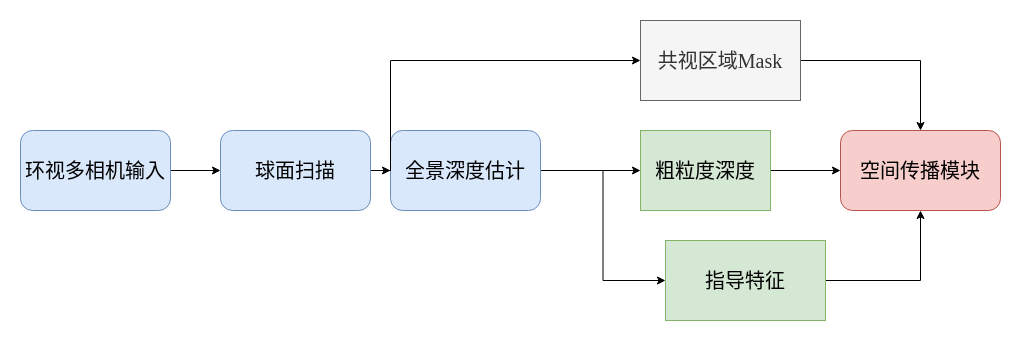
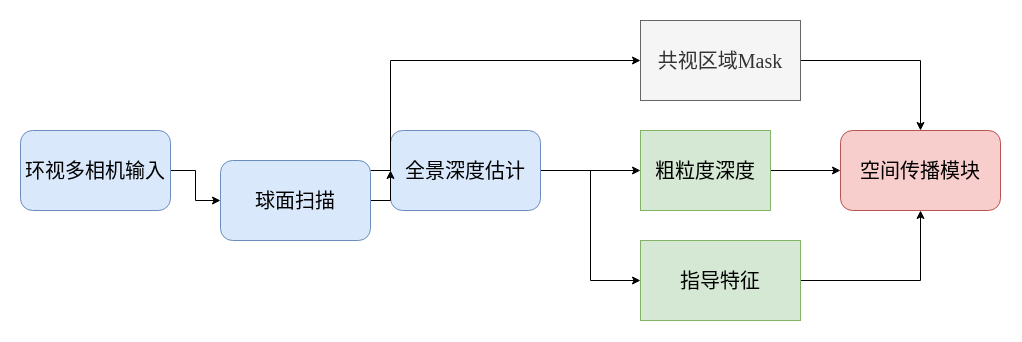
  <mxCell id="0" />
  <mxCell id="1" parent="0" />
  <mxCell id="2" style="edgeStyle=orthogonalEdgeStyle;rounded=0;orthogonalLoop=1;jettySize=auto;html=1;exitX=1;exitY=0.5;exitDx=0;exitDy=0;entryX=0;entryY=0.5;entryDx=0;entryDy=0;" edge="1" parent="1" source="3" target="16"><mxGeometry relative="1" as="geometry" /></mxCell>
  <mxCell id="3" value="环视多相机输入" style="rounded=1;whiteSpace=wrap;html=1;fillColor=#dae8fc;strokeColor=#6c8ebf;fontFamily=Times New Roman;fontSize=20;" vertex="1" parent="1"><mxGeometry x="20" y="130" width="150" height="80" as="geometry" /></mxCell>
  <mxCell id="4" style="edgeStyle=orthogonalEdgeStyle;rounded=0;orthogonalLoop=1;jettySize=auto;html=1;entryX=0;entryY=0.5;entryDx=0;entryDy=0;" edge="1" parent="1" source="6" target="10"><mxGeometry relative="1" as="geometry"><mxPoint x="650" y="170" as="targetPoint" /></mxGeometry></mxCell>
  <mxCell id="5" style="edgeStyle=orthogonalEdgeStyle;rounded=0;orthogonalLoop=1;jettySize=auto;html=1;exitX=1;exitY=0.5;exitDx=0;exitDy=0;entryX=0;entryY=0.5;entryDx=0;entryDy=0;" edge="1" parent="1" source="6" target="8"><mxGeometry relative="1" as="geometry" /></mxCell>
  <mxCell id="6" value="全景深度估计" style="rounded=1;whiteSpace=wrap;html=1;fillColor=#dae8fc;strokeColor=#6c8ebf;fontFamily=Times New Roman;fontSize=20;" vertex="1" parent="1"><mxGeometry x="390" y="130" width="150" height="80" as="geometry" /></mxCell>
  <mxCell id="7" style="edgeStyle=orthogonalEdgeStyle;rounded=0;orthogonalLoop=1;jettySize=auto;html=1;exitX=1;exitY=0.5;exitDx=0;exitDy=0;entryX=0.5;entryY=1;entryDx=0;entryDy=0;" edge="1" parent="1" source="8" target="11"><mxGeometry relative="1" as="geometry" /></mxCell>
- <mxCell id="8" value="指导特征" style="rounded=0;whiteSpace=wrap;html=1;fontSize=20;fontFamily=Times New Roman;fillColor=#d5e8d4;strokeColor=#82b366;" vertex="1" parent="1"><mxGeometry x="665" y="240" width="160" height="80" as="geometry" /></mxCell>
+ <mxCell id="8" value="指导特征" style="rounded=0;whiteSpace=wrap;html=1;fontSize=20;fontFamily=Times New Roman;fillColor=#d5e8d4;strokeColor=#82b366;" vertex="1" parent="1"><mxGeometry x="640" y="240" width="160" height="80" as="geometry" /></mxCell>
  <mxCell id="9" style="edgeStyle=orthogonalEdgeStyle;rounded=0;orthogonalLoop=1;jettySize=auto;html=1;exitX=1;exitY=0.5;exitDx=0;exitDy=0;entryX=0;entryY=0.5;entryDx=0;entryDy=0;" edge="1" parent="1" source="10" target="11"><mxGeometry relative="1" as="geometry" /></mxCell>
  <mxCell id="10" value="粗粒度深度" style="rounded=0;whiteSpace=wrap;html=1;fontSize=20;fontFamily=Times New Roman;fillColor=#d5e8d4;strokeColor=#82b366;" vertex="1" parent="1"><mxGeometry x="640" y="130" width="130" height="80" as="geometry" /></mxCell>
  <mxCell id="11" value="空间传播模块" style="rounded=1;whiteSpace=wrap;html=1;fillColor=#f8cecc;strokeColor=#b85450;fontFamily=Times New Roman;fontSize=20;" vertex="1" parent="1"><mxGeometry x="840" y="130" width="160" height="80" as="geometry" /></mxCell>
  <mxCell id="12" style="edgeStyle=orthogonalEdgeStyle;rounded=0;orthogonalLoop=1;jettySize=auto;html=1;exitX=1;exitY=0.5;exitDx=0;exitDy=0;entryX=0.5;entryY=0;entryDx=0;entryDy=0;" edge="1" parent="1" source="13" target="11"><mxGeometry relative="1" as="geometry" /></mxCell>
  <mxCell id="13" value="共视区域Mask" style="rounded=0;whiteSpace=wrap;html=1;fontSize=20;fontFamily=Times New Roman;fillColor=#f5f5f5;strokeColor=#666666;fontColor=#333333;" vertex="1" parent="1"><mxGeometry x="640" y="20" width="160" height="80" as="geometry" /></mxCell>
  <mxCell id="14" style="edgeStyle=orthogonalEdgeStyle;rounded=0;orthogonalLoop=1;jettySize=auto;html=1;entryX=0;entryY=0.5;entryDx=0;entryDy=0;" edge="1" parent="1" source="16" target="6"><mxGeometry relative="1" as="geometry" /></mxCell>
  <mxCell id="15" style="edgeStyle=orthogonalEdgeStyle;rounded=0;orthogonalLoop=1;jettySize=auto;html=1;entryX=0;entryY=0.5;entryDx=0;entryDy=0;" edge="1" parent="1" source="16" target="13"><mxGeometry relative="1" as="geometry"><Array as="points"><mxPoint x="390" y="170" /><mxPoint x="390" y="60" /></Array></mxGeometry></mxCell>
- <mxCell id="16" value="球面扫描" style="rounded=1;whiteSpace=wrap;html=1;fillColor=#dae8fc;strokeColor=#6c8ebf;fontFamily=Times New Roman;fontSize=20;" vertex="1" parent="1"><mxGeometry x="220" y="130" width="150" height="80" as="geometry" /></mxCell>
+ <mxCell id="16" value="球面扫描" style="rounded=1;whiteSpace=wrap;html=1;fillColor=#dae8fc;strokeColor=#6c8ebf;fontFamily=Times New Roman;fontSize=20;" vertex="1" parent="1"><mxGeometry x="220" y="160" width="150" height="80" as="geometry" /></mxCell>
